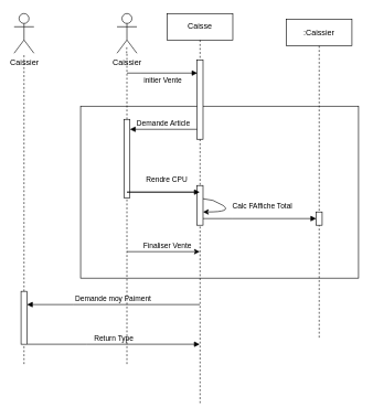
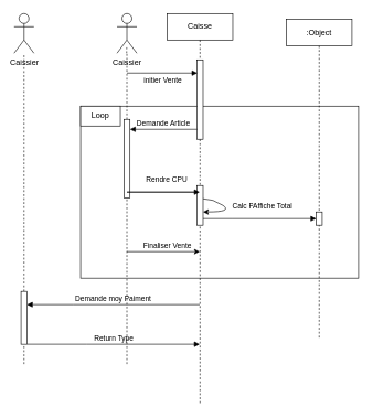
  <mxCell id="0" />
  <mxCell id="1" parent="0" />
  <mxCell id="2" value="" style="rounded=0;whiteSpace=wrap;html=1;" vertex="1" parent="1"><mxGeometry x="121" y="160" width="420" height="260" as="geometry" /></mxCell>
+ <mxCell id="3" value="&lt;div&gt;Loop&lt;/div&gt;" style="rounded=0;whiteSpace=wrap;html=1;" vertex="1" parent="1"><mxGeometry x="121" y="160" width="60" height="30" as="geometry" /></mxCell>
  <mxCell id="4" value="&lt;div&gt;Caisse&lt;/div&gt;" style="shape=umlLifeline;perimeter=lifelinePerimeter;whiteSpace=wrap;html=1;container=0;dropTarget=0;collapsible=0;recursiveResize=0;outlineConnect=0;portConstraint=eastwest;newEdgeStyle={&quot;edgeStyle&quot;:&quot;elbowEdgeStyle&quot;,&quot;elbow&quot;:&quot;vertical&quot;,&quot;curved&quot;:0,&quot;rounded&quot;:0};" parent="1" vertex="1"><mxGeometry x="252" y="20" width="99" height="590" as="geometry" /></mxCell>
  <mxCell id="5" value="" style="html=1;points=[];perimeter=orthogonalPerimeter;outlineConnect=0;targetShapes=umlLifeline;portConstraint=eastwest;newEdgeStyle={&quot;edgeStyle&quot;:&quot;elbowEdgeStyle&quot;,&quot;elbow&quot;:&quot;vertical&quot;,&quot;curved&quot;:0,&quot;rounded&quot;:0};" parent="4" vertex="1"><mxGeometry x="45" y="70" width="9" height="120" as="geometry" /></mxCell>
  <mxCell id="6" value="" style="html=1;points=[];perimeter=orthogonalPerimeter;outlineConnect=0;targetShapes=umlLifeline;portConstraint=eastwest;newEdgeStyle={&quot;edgeStyle&quot;:&quot;elbowEdgeStyle&quot;,&quot;elbow&quot;:&quot;vertical&quot;,&quot;curved&quot;:0,&quot;rounded&quot;:0};" vertex="1" parent="4"><mxGeometry x="45" y="260" width="9" height="60" as="geometry" /></mxCell>
  <mxCell id="7" value="" style="curved=1;endArrow=classic;html=1;rounded=0;" edge="1" parent="4" source="6" target="6"><mxGeometry width="50" height="50" relative="1" as="geometry"><mxPoint x="119" y="270" as="sourcePoint" /><mxPoint x="169" y="220" as="targetPoint" /><Array as="points"><mxPoint x="69" y="280" /><mxPoint x="99" y="300" /></Array></mxGeometry></mxCell>
  <mxCell id="8" value="&lt;div&gt;Calc Prix&lt;/div&gt;" style="edgeLabel;html=1;align=center;verticalAlign=middle;resizable=0;points=[];" vertex="1" connectable="0" parent="7"><mxGeometry x="0.889" relative="1" as="geometry"><mxPoint x="60" y="-10" as="offset" /></mxGeometry></mxCell>
- <mxCell id="9" value=":Caissier" style="shape=umlLifeline;perimeter=lifelinePerimeter;whiteSpace=wrap;html=1;container=0;dropTarget=0;collapsible=0;recursiveResize=0;outlineConnect=0;portConstraint=eastwest;newEdgeStyle={&quot;edgeStyle&quot;:&quot;elbowEdgeStyle&quot;,&quot;elbow&quot;:&quot;vertical&quot;,&quot;curved&quot;:0,&quot;rounded&quot;:0};" parent="1" vertex="1"><mxGeometry x="432" y="29" width="99" height="481" as="geometry" /></mxCell>
+ <mxCell id="9" value=":Object" style="shape=umlLifeline;perimeter=lifelinePerimeter;whiteSpace=wrap;html=1;container=0;dropTarget=0;collapsible=0;recursiveResize=0;outlineConnect=0;portConstraint=eastwest;newEdgeStyle={&quot;edgeStyle&quot;:&quot;elbowEdgeStyle&quot;,&quot;elbow&quot;:&quot;vertical&quot;,&quot;curved&quot;:0,&quot;rounded&quot;:0};" parent="1" vertex="1"><mxGeometry x="432" y="29" width="99" height="481" as="geometry" /></mxCell>
  <mxCell id="10" value="" style="endArrow=none;dashed=1;html=1;rounded=0;" edge="1" parent="1" source="14"><mxGeometry width="50" height="50" relative="1" as="geometry"><mxPoint x="191" y="330" as="sourcePoint" /><mxPoint x="190.71" y="70" as="targetPoint" /></mxGeometry></mxCell>
  <mxCell id="11" value="" style="html=1;verticalAlign=bottom;endArrow=block;edgeStyle=elbowEdgeStyle;elbow=vertical;curved=0;rounded=0;" edge="1" parent="1"><mxGeometry relative="1" as="geometry"><mxPoint x="191" y="110" as="sourcePoint" /><Array as="points"><mxPoint x="212.5" y="110" /></Array><mxPoint x="297.5" y="110" as="targetPoint" /></mxGeometry></mxCell>
  <mxCell id="12" value="initier Vente" style="edgeLabel;html=1;align=center;verticalAlign=middle;resizable=0;points=[];" vertex="1" connectable="0" parent="11"><mxGeometry x="0.075" y="-2" relative="1" as="geometry"><mxPoint x="-4" y="8" as="offset" /></mxGeometry></mxCell>
  <mxCell id="13" value="" style="endArrow=none;dashed=1;html=1;rounded=0;" edge="1" parent="1" source="23" target="14"><mxGeometry width="50" height="50" relative="1" as="geometry"><mxPoint x="191" y="390" as="sourcePoint" /><mxPoint x="190.71" y="70" as="targetPoint" /></mxGeometry></mxCell>
  <mxCell id="14" value="Caissier" style="shape=umlActor;verticalLabelPosition=bottom;verticalAlign=top;html=1;outlineConnect=0;" vertex="1" parent="1"><mxGeometry x="176" y="20" width="30" height="60" as="geometry" /></mxCell>
  <mxCell id="15" value="Caissier" style="shape=umlActor;verticalLabelPosition=bottom;verticalAlign=top;html=1;outlineConnect=0;" vertex="1" parent="1"><mxGeometry x="20.5" y="20" width="30" height="60" as="geometry" /></mxCell>
  <mxCell id="16" value="" style="endArrow=none;dashed=1;html=1;rounded=0;" edge="1" parent="1" source="18" target="15"><mxGeometry width="50" height="50" relative="1" as="geometry"><mxPoint x="126" y="380" as="sourcePoint" /><mxPoint x="125.71" y="99" as="targetPoint" /></mxGeometry></mxCell>
  <mxCell id="17" value="" style="endArrow=none;dashed=1;html=1;rounded=0;" edge="1" parent="1" target="18"><mxGeometry width="50" height="50" relative="1" as="geometry"><mxPoint x="35.5" y="550" as="sourcePoint" /><mxPoint x="35.5" y="250" as="targetPoint" /></mxGeometry></mxCell>
  <mxCell id="18" value="" style="html=1;points=[];perimeter=orthogonalPerimeter;outlineConnect=0;targetShapes=umlLifeline;portConstraint=eastwest;newEdgeStyle={&quot;edgeStyle&quot;:&quot;elbowEdgeStyle&quot;,&quot;elbow&quot;:&quot;vertical&quot;,&quot;curved&quot;:0,&quot;rounded&quot;:0};" vertex="1" parent="1"><mxGeometry x="31" y="440" width="9" height="80" as="geometry" /></mxCell>
  <mxCell id="19" value="Demande moy Paiment" style="html=1;verticalAlign=bottom;endArrow=block;edgeStyle=elbowEdgeStyle;elbow=vertical;curved=0;rounded=0;" edge="1" parent="1" source="4"><mxGeometry relative="1" as="geometry"><mxPoint x="210.5" y="460" as="sourcePoint" /><Array as="points"><mxPoint x="110.5" y="460" /><mxPoint x="151.5" y="459" /></Array><mxPoint x="40" y="460" as="targetPoint" /></mxGeometry></mxCell>
  <mxCell id="20" value="Return Type" style="html=1;verticalAlign=bottom;endArrow=block;edgeStyle=elbowEdgeStyle;elbow=vertical;curved=0;rounded=0;" edge="1" parent="1" source="18" target="4"><mxGeometry relative="1" as="geometry"><mxPoint x="226.5" y="570" as="sourcePoint" /><Array as="points"><mxPoint x="130.5" y="520" /><mxPoint x="151.5" y="569" /></Array><mxPoint x="210.5" y="520" as="targetPoint" /></mxGeometry></mxCell>
  <mxCell id="21" value="Demande Article" style="html=1;verticalAlign=bottom;endArrow=block;edgeStyle=elbowEdgeStyle;elbow=vertical;curved=0;rounded=0;" edge="1" parent="1" source="5" target="23"><mxGeometry relative="1" as="geometry"><mxPoint x="292" y="190.001" as="sourcePoint" /><Array as="points" /><mxPoint x="186.5" y="190.001" as="targetPoint" /></mxGeometry></mxCell>
  <mxCell id="22" value="" style="endArrow=none;dashed=1;html=1;rounded=0;" edge="1" parent="1" target="23"><mxGeometry width="50" height="50" relative="1" as="geometry"><mxPoint x="191" y="550" as="sourcePoint" /><mxPoint x="191" y="80" as="targetPoint" /></mxGeometry></mxCell>
  <mxCell id="23" value="" style="html=1;points=[];perimeter=orthogonalPerimeter;outlineConnect=0;targetShapes=umlLifeline;portConstraint=eastwest;newEdgeStyle={&quot;edgeStyle&quot;:&quot;elbowEdgeStyle&quot;,&quot;elbow&quot;:&quot;vertical&quot;,&quot;curved&quot;:0,&quot;rounded&quot;:0};" vertex="1" parent="1"><mxGeometry x="186.5" y="180" width="9" height="119" as="geometry" /></mxCell>
  <mxCell id="24" value="&lt;div&gt;Rendre CPU&lt;/div&gt;" style="html=1;verticalAlign=bottom;endArrow=block;edgeStyle=elbowEdgeStyle;elbow=vertical;curved=0;rounded=0;" edge="1" parent="1" source="6"><mxGeometry x="-0.574" y="-10" relative="1" as="geometry"><mxPoint x="195.5" y="290" as="sourcePoint" /><Array as="points"><mxPoint x="191" y="290" /></Array><mxPoint x="301" y="290" as="targetPoint" /><mxPoint as="offset" /></mxGeometry></mxCell>
  <mxCell id="25" value="Affiche Total" style="html=1;verticalAlign=bottom;endArrow=block;edgeStyle=elbowEdgeStyle;elbow=vertical;curved=0;rounded=0;" edge="1" parent="1" source="27" target="9"><mxGeometry x="1" y="-71" relative="1" as="geometry"><mxPoint x="552" y="460.2" as="sourcePoint" /><Array as="points" /><mxPoint x="451" y="460.2" as="targetPoint" /><mxPoint x="-70" y="61" as="offset" /></mxGeometry></mxCell>
  <mxCell id="26" value="" style="html=1;verticalAlign=bottom;endArrow=block;edgeStyle=elbowEdgeStyle;elbow=vertical;curved=0;rounded=0;" edge="1" parent="1" source="6" target="27"><mxGeometry relative="1" as="geometry"><mxPoint x="306" y="305" as="sourcePoint" /><Array as="points"><mxPoint x="351" y="330" /></Array><mxPoint x="481" y="305" as="targetPoint" /></mxGeometry></mxCell>
  <mxCell id="27" value="" style="html=1;points=[];perimeter=orthogonalPerimeter;outlineConnect=0;targetShapes=umlLifeline;portConstraint=eastwest;newEdgeStyle={&quot;edgeStyle&quot;:&quot;elbowEdgeStyle&quot;,&quot;elbow&quot;:&quot;vertical&quot;,&quot;curved&quot;:0,&quot;rounded&quot;:0};" parent="1" vertex="1"><mxGeometry x="477" y="320" width="9" height="20" as="geometry" /></mxCell>
  <mxCell id="28" value="" style="endArrow=classic;html=1;rounded=0;" edge="1" parent="1" target="4"><mxGeometry width="50" height="50" relative="1" as="geometry"><mxPoint x="191" y="380" as="sourcePoint" /><mxPoint x="311" y="320" as="targetPoint" /></mxGeometry></mxCell>
  <mxCell id="29" value="Finaliser Vente" style="edgeLabel;html=1;align=center;verticalAlign=middle;resizable=0;points=[];" vertex="1" connectable="0" parent="28"><mxGeometry x="0.109" y="1" relative="1" as="geometry"><mxPoint x="-1" y="-9" as="offset" /></mxGeometry></mxCell>
